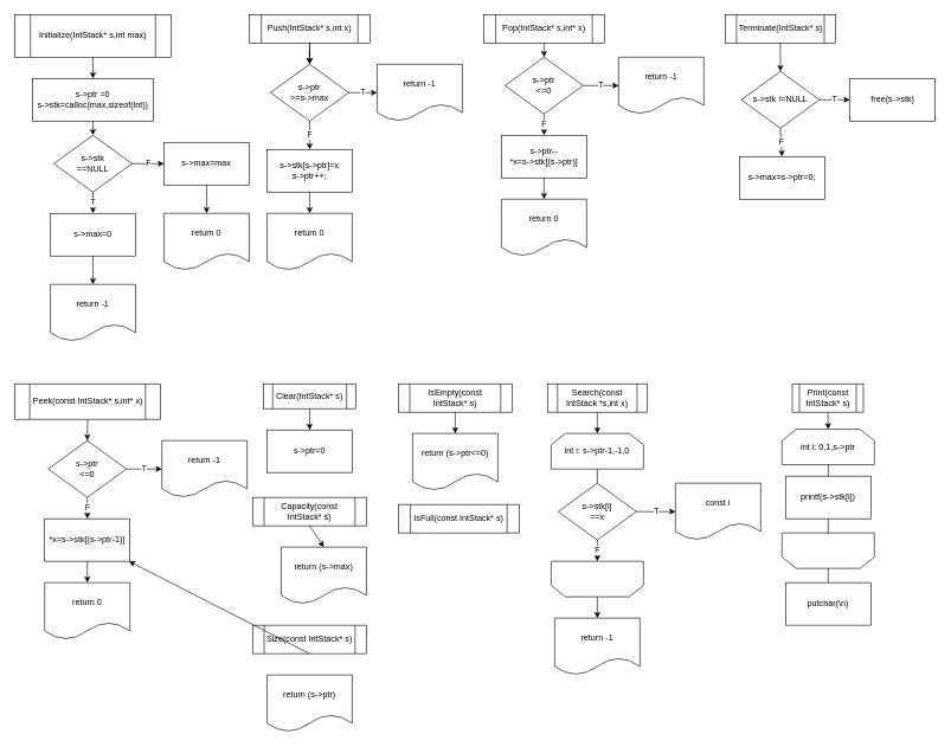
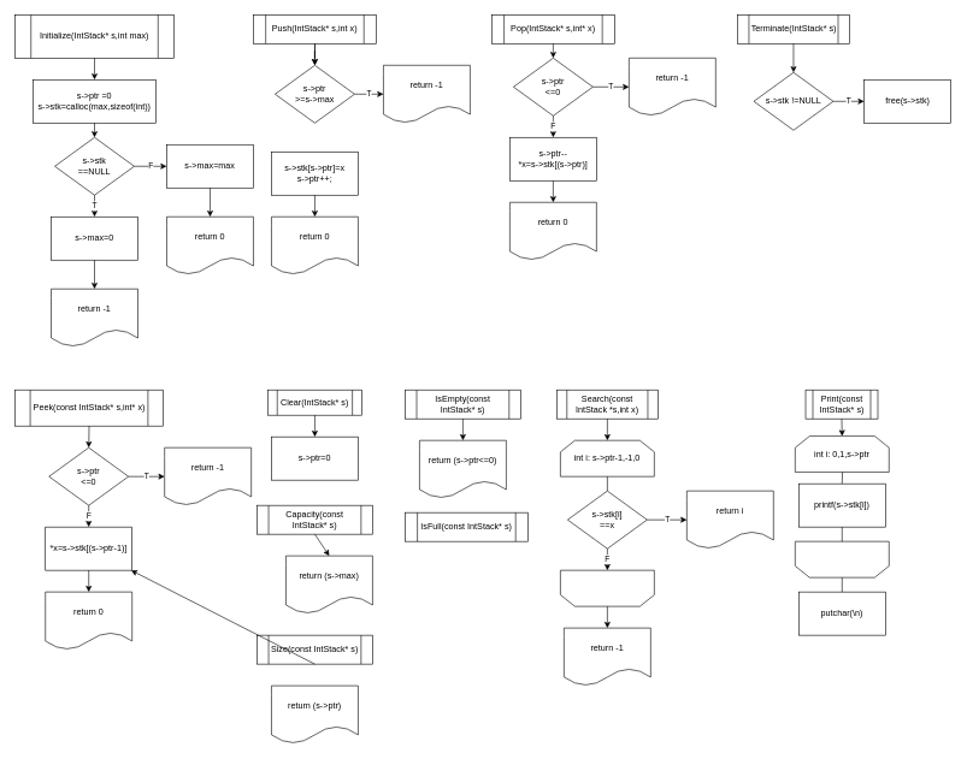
  <mxCell id="0" />
  <mxCell id="1" parent="0" />
  <mxCell id="2" value="Terminate(IntStack* s)" style="shape=process;whiteSpace=wrap;html=1;backgroundOutline=1;" parent="1" vertex="1"><mxGeometry x="1020" y="20" width="155.5" height="40" as="geometry" /></mxCell>
  <mxCell id="3" value="" style="edgeStyle=orthogonalEdgeStyle;rounded=0;orthogonalLoop=1;jettySize=auto;html=1;" edge="1" parent="1" source="4" target="23"><mxGeometry relative="1" as="geometry" /></mxCell>
  <mxCell id="4" value="Push(IntStack* s,int x)" style="shape=process;whiteSpace=wrap;html=1;backgroundOutline=1;" parent="1" vertex="1"><mxGeometry x="350" y="20" width="170" height="40" as="geometry" /></mxCell>
  <mxCell id="5" value="Pop(IntStack* s,int* x)" style="shape=process;whiteSpace=wrap;html=1;backgroundOutline=1;" parent="1" vertex="1"><mxGeometry x="680" y="20" width="170" height="40" as="geometry" /></mxCell>
  <mxCell id="6" value="Peek(const IntStack* s,int* x)" style="shape=process;whiteSpace=wrap;html=1;backgroundOutline=1;" parent="1" vertex="1"><mxGeometry x="20" y="540" width="205" height="50" as="geometry" /></mxCell>
  <mxCell id="7" value="Print(const IntStack* s)" style="shape=process;whiteSpace=wrap;html=1;backgroundOutline=1;" parent="1" vertex="1"><mxGeometry x="1114.5" y="540" width="100" height="40" as="geometry" /></mxCell>
  <mxCell id="8" value="Clear(IntStack* s)" style="shape=process;whiteSpace=wrap;html=1;backgroundOutline=1;" parent="1" vertex="1"><mxGeometry x="370" y="540" width="130" height="35" as="geometry" /></mxCell>
  <mxCell id="9" value="Search(const IntStack *s,int x)" style="shape=process;whiteSpace=wrap;html=1;backgroundOutline=1;" parent="1" vertex="1"><mxGeometry x="770" y="540" width="140" height="40" as="geometry" /></mxCell>
  <mxCell id="10" value="Initialize(IntStack* s,int max)" style="shape=process;whiteSpace=wrap;html=1;backgroundOutline=1;" parent="1" vertex="1"><mxGeometry x="20" y="20" width="220" height="60" as="geometry" /></mxCell>
  <mxCell id="11" value="s-&amp;gt;ptr =0&lt;br&gt;s-&amp;gt;stk=calloc(max,sizeof(int))" style="rounded=0;whiteSpace=wrap;html=1;" parent="1" vertex="1"><mxGeometry x="45" y="110" width="170" height="60" as="geometry" /></mxCell>
  <mxCell id="12" value="s-&amp;gt;stk&lt;br&gt;==NULL" style="rhombus;whiteSpace=wrap;html=1;" parent="1" vertex="1"><mxGeometry x="75" y="190" width="110" height="80" as="geometry" /></mxCell>
  <mxCell id="13" value="s-&amp;gt;max=0" style="rounded=0;whiteSpace=wrap;html=1;" parent="1" vertex="1"><mxGeometry x="70" y="300" width="120" height="60" as="geometry" /></mxCell>
  <mxCell id="14" value="return -1" style="shape=document;whiteSpace=wrap;html=1;boundedLbl=1;" parent="1" vertex="1"><mxGeometry x="70" y="400" width="120" height="80" as="geometry" /></mxCell>
  <mxCell id="15" value="s-&amp;gt;max=max" style="rounded=0;whiteSpace=wrap;html=1;" parent="1" vertex="1"><mxGeometry x="230" y="200" width="120" height="60" as="geometry" /></mxCell>
  <mxCell id="16" value="return 0" style="shape=document;whiteSpace=wrap;html=1;boundedLbl=1;" parent="1" vertex="1"><mxGeometry x="230" y="300" width="120" height="80" as="geometry" /></mxCell>
  <mxCell id="17" value="" style="endArrow=classic;html=1;rounded=0;exitX=0.5;exitY=1;exitDx=0;exitDy=0;entryX=0.5;entryY=0;entryDx=0;entryDy=0;" parent="1" source="10" target="11" edge="1"><mxGeometry width="50" height="50" relative="1" as="geometry"><mxPoint x="250" y="280" as="sourcePoint" /><mxPoint x="300" y="230" as="targetPoint" /></mxGeometry></mxCell>
  <mxCell id="18" value="" style="endArrow=classic;html=1;rounded=0;exitX=0.5;exitY=1;exitDx=0;exitDy=0;entryX=0.5;entryY=0;entryDx=0;entryDy=0;" parent="1" source="11" target="12" edge="1"><mxGeometry width="50" height="50" relative="1" as="geometry"><mxPoint x="140" y="90" as="sourcePoint" /><mxPoint x="140" y="120" as="targetPoint" /></mxGeometry></mxCell>
  <mxCell id="19" value="F" style="endArrow=classic;html=1;rounded=0;exitX=1;exitY=0.5;exitDx=0;exitDy=0;entryX=0;entryY=0.5;entryDx=0;entryDy=0;" parent="1" source="12" target="15" edge="1"><mxGeometry width="50" height="50" relative="1" as="geometry"><mxPoint x="150" y="100" as="sourcePoint" /><mxPoint x="260" y="150" as="targetPoint" /></mxGeometry></mxCell>
  <mxCell id="20" value="T" style="endArrow=classic;html=1;rounded=0;exitX=0.5;exitY=1;exitDx=0;exitDy=0;entryX=0.5;entryY=0;entryDx=0;entryDy=0;" parent="1" source="12" target="13" edge="1"><mxGeometry width="50" height="50" relative="1" as="geometry"><mxPoint x="195" y="240" as="sourcePoint" /><mxPoint x="240" y="240" as="targetPoint" /></mxGeometry></mxCell>
  <mxCell id="21" value="" style="endArrow=classic;html=1;rounded=0;exitX=0.5;exitY=1;exitDx=0;exitDy=0;entryX=0.5;entryY=0;entryDx=0;entryDy=0;" edge="1" parent="1" source="13" target="14"><mxGeometry width="50" height="50" relative="1" as="geometry"><mxPoint x="140" y="280" as="sourcePoint" /><mxPoint x="140" y="310" as="targetPoint" /></mxGeometry></mxCell>
  <mxCell id="22" value="" style="endArrow=classic;html=1;rounded=0;exitX=0.5;exitY=1;exitDx=0;exitDy=0;entryX=0.5;entryY=0;entryDx=0;entryDy=0;" edge="1" parent="1" source="15" target="16"><mxGeometry width="50" height="50" relative="1" as="geometry"><mxPoint x="150" y="290" as="sourcePoint" /><mxPoint x="150" y="320" as="targetPoint" /></mxGeometry></mxCell>
  <mxCell id="23" value="s-&amp;gt;ptr&lt;br&gt;&amp;gt;=s-&amp;gt;max" style="rhombus;whiteSpace=wrap;html=1;" vertex="1" parent="1"><mxGeometry x="380" y="90" width="110" height="80" as="geometry" /></mxCell>
  <mxCell id="24" value="return -1" style="shape=document;whiteSpace=wrap;html=1;boundedLbl=1;" vertex="1" parent="1"><mxGeometry x="530" y="90" width="120" height="80" as="geometry" /></mxCell>
  <mxCell id="25" value="s-&amp;gt;stk[s-&amp;gt;ptr]=x&lt;br&gt;s-&amp;gt;ptr++;" style="rounded=0;whiteSpace=wrap;html=1;" vertex="1" parent="1"><mxGeometry x="375" y="210" width="120" height="60" as="geometry" /></mxCell>
  <mxCell id="26" value="return 0" style="shape=document;whiteSpace=wrap;html=1;boundedLbl=1;" vertex="1" parent="1"><mxGeometry x="375" y="300" width="120" height="80" as="geometry" /></mxCell>
  <mxCell id="27" value="" style="endArrow=classic;html=1;rounded=0;exitX=0.5;exitY=1;exitDx=0;exitDy=0;entryX=0.5;entryY=0;entryDx=0;entryDy=0;" edge="1" parent="1" source="4" target="23"><mxGeometry width="50" height="50" relative="1" as="geometry"><mxPoint x="160" y="260" as="sourcePoint" /><mxPoint x="160" y="300" as="targetPoint" /></mxGeometry></mxCell>
  <mxCell id="28" value="T" style="endArrow=classic;html=1;rounded=0;exitX=1;exitY=0.5;exitDx=0;exitDy=0;entryX=0;entryY=0.5;entryDx=0;entryDy=0;" edge="1" parent="1" source="23" target="24"><mxGeometry width="50" height="50" relative="1" as="geometry"><mxPoint x="445" y="70" as="sourcePoint" /><mxPoint x="445" y="100" as="targetPoint" /></mxGeometry></mxCell>
- <mxCell id="29" value="F" style="endArrow=classic;html=1;rounded=0;exitX=0.5;exitY=1;exitDx=0;exitDy=0;entryX=0.5;entryY=0;entryDx=0;entryDy=0;" edge="1" parent="1" source="23" target="25"><mxGeometry width="50" height="50" relative="1" as="geometry"><mxPoint x="445" y="70" as="sourcePoint" /><mxPoint x="445" y="100" as="targetPoint" /></mxGeometry></mxCell>
  <mxCell id="30" value="" style="endArrow=classic;html=1;rounded=0;exitX=0.5;exitY=1;exitDx=0;exitDy=0;entryX=0.5;entryY=0;entryDx=0;entryDy=0;" edge="1" parent="1" source="25" target="26"><mxGeometry width="50" height="50" relative="1" as="geometry"><mxPoint x="445" y="70" as="sourcePoint" /><mxPoint x="445" y="100" as="targetPoint" /></mxGeometry></mxCell>
  <mxCell id="31" value="s-&amp;gt;ptr&lt;br&gt;&amp;lt;=0" style="rhombus;whiteSpace=wrap;html=1;" vertex="1" parent="1"><mxGeometry x="710" y="80" width="110" height="80" as="geometry" /></mxCell>
  <mxCell id="32" value="return -1" style="shape=document;whiteSpace=wrap;html=1;boundedLbl=1;" vertex="1" parent="1"><mxGeometry x="870" y="80" width="120" height="80" as="geometry" /></mxCell>
  <mxCell id="33" value="T" style="endArrow=classic;html=1;rounded=0;exitX=1;exitY=0.5;exitDx=0;exitDy=0;entryX=0;entryY=0.5;entryDx=0;entryDy=0;" edge="1" parent="1" target="32" source="31"><mxGeometry width="50" height="50" relative="1" as="geometry"><mxPoint x="850" y="120" as="sourcePoint" /><mxPoint x="805" y="90" as="targetPoint" /></mxGeometry></mxCell>
  <mxCell id="34" value="s-&amp;gt;ptr--&lt;br&gt;*x=s-&amp;gt;stk[(s-&amp;gt;ptr)]" style="rounded=0;whiteSpace=wrap;html=1;" vertex="1" parent="1"><mxGeometry x="705" y="190" width="120" height="60" as="geometry" /></mxCell>
  <mxCell id="35" value="return 0" style="shape=document;whiteSpace=wrap;html=1;boundedLbl=1;" vertex="1" parent="1"><mxGeometry x="705" y="280" width="120" height="80" as="geometry" /></mxCell>
  <mxCell id="36" value="F" style="endArrow=classic;html=1;rounded=0;exitX=0.5;exitY=1;exitDx=0;exitDy=0;entryX=0.5;entryY=0;entryDx=0;entryDy=0;" edge="1" parent="1" target="34" source="31"><mxGeometry width="50" height="50" relative="1" as="geometry"><mxPoint x="760" y="190" as="sourcePoint" /><mxPoint x="770" y="120" as="targetPoint" /></mxGeometry></mxCell>
  <mxCell id="37" value="" style="endArrow=classic;html=1;rounded=0;exitX=0.5;exitY=1;exitDx=0;exitDy=0;entryX=0.5;entryY=0;entryDx=0;entryDy=0;" edge="1" parent="1" source="34" target="35"><mxGeometry width="50" height="50" relative="1" as="geometry"><mxPoint x="775" y="50" as="sourcePoint" /><mxPoint x="775" y="80" as="targetPoint" /></mxGeometry></mxCell>
  <mxCell id="38" value="" style="endArrow=classic;html=1;rounded=0;exitX=0.5;exitY=1;exitDx=0;exitDy=0;entryX=0.5;entryY=0;entryDx=0;entryDy=0;" edge="1" parent="1" source="5" target="31"><mxGeometry width="50" height="50" relative="1" as="geometry"><mxPoint x="395" y="70" as="sourcePoint" /><mxPoint x="395" y="100" as="targetPoint" /></mxGeometry></mxCell>
  <mxCell id="39" value="s-&amp;gt;ptr&lt;br&gt;&amp;lt;=0" style="rhombus;whiteSpace=wrap;html=1;" vertex="1" parent="1"><mxGeometry x="67" y="620" width="110" height="80" as="geometry" /></mxCell>
  <mxCell id="40" value="return -1" style="shape=document;whiteSpace=wrap;html=1;boundedLbl=1;" vertex="1" parent="1"><mxGeometry x="227" y="620" width="120" height="80" as="geometry" /></mxCell>
  <mxCell id="41" value="T" style="endArrow=classic;html=1;rounded=0;exitX=1;exitY=0.5;exitDx=0;exitDy=0;entryX=0;entryY=0.5;entryDx=0;entryDy=0;" edge="1" parent="1" source="39" target="40"><mxGeometry width="50" height="50" relative="1" as="geometry"><mxPoint x="207" y="660" as="sourcePoint" /><mxPoint x="162" y="630" as="targetPoint" /></mxGeometry></mxCell>
  <mxCell id="42" value="*x=s-&amp;gt;stk[(s-&amp;gt;ptr-1)]" style="rounded=0;whiteSpace=wrap;html=1;" vertex="1" parent="1"><mxGeometry x="62" y="730" width="120" height="60" as="geometry" /></mxCell>
  <mxCell id="43" value="return 0" style="shape=document;whiteSpace=wrap;html=1;boundedLbl=1;" vertex="1" parent="1"><mxGeometry x="62" y="820" width="120" height="80" as="geometry" /></mxCell>
  <mxCell id="44" value="F" style="endArrow=classic;html=1;rounded=0;exitX=0.5;exitY=1;exitDx=0;exitDy=0;entryX=0.5;entryY=0;entryDx=0;entryDy=0;" edge="1" parent="1" source="39" target="42"><mxGeometry width="50" height="50" relative="1" as="geometry"><mxPoint x="117" y="730" as="sourcePoint" /><mxPoint x="127" y="660" as="targetPoint" /></mxGeometry></mxCell>
  <mxCell id="45" value="" style="endArrow=classic;html=1;rounded=0;exitX=0.5;exitY=1;exitDx=0;exitDy=0;entryX=0.5;entryY=0;entryDx=0;entryDy=0;" edge="1" parent="1" source="42" target="43"><mxGeometry width="50" height="50" relative="1" as="geometry"><mxPoint x="132" y="590" as="sourcePoint" /><mxPoint x="132" y="620" as="targetPoint" /></mxGeometry></mxCell>
  <mxCell id="46" value="" style="endArrow=classic;html=1;rounded=0;exitX=0.5;exitY=1;exitDx=0;exitDy=0;entryX=0.5;entryY=0;entryDx=0;entryDy=0;" edge="1" parent="1" target="39" source="6"><mxGeometry width="50" height="50" relative="1" as="geometry"><mxPoint x="117" y="600" as="sourcePoint" /><mxPoint x="-253" y="640" as="targetPoint" /></mxGeometry></mxCell>
  <mxCell id="47" value="s-&amp;gt;ptr=0" style="rounded=0;whiteSpace=wrap;html=1;" vertex="1" parent="1"><mxGeometry x="375" y="605" width="120" height="60" as="geometry" /></mxCell>
  <mxCell id="48" value="" style="endArrow=classic;html=1;rounded=0;exitX=0.5;exitY=1;exitDx=0;exitDy=0;entryX=0.5;entryY=0;entryDx=0;entryDy=0;" edge="1" parent="1" source="8" target="47"><mxGeometry width="50" height="50" relative="1" as="geometry"><mxPoint x="475" y="285" as="sourcePoint" /><mxPoint x="475" y="315" as="targetPoint" /></mxGeometry></mxCell>
  <mxCell id="49" value="Capacity(const IntStack* s)" style="shape=process;whiteSpace=wrap;html=1;backgroundOutline=1;" vertex="1" parent="1"><mxGeometry x="355" y="700" width="160" height="40" as="geometry" /></mxCell>
  <mxCell id="50" value="return (s-&amp;gt;max)" style="shape=document;whiteSpace=wrap;html=1;boundedLbl=1;" vertex="1" parent="1"><mxGeometry x="395" y="770" width="120" height="80" as="geometry" /></mxCell>
  <mxCell id="51" value="" style="endArrow=classic;html=1;rounded=0;exitX=0.5;exitY=1;exitDx=0;exitDy=0;entryX=0.5;entryY=0;entryDx=0;entryDy=0;" edge="1" parent="1" source="49" target="50"><mxGeometry width="50" height="50" relative="1" as="geometry"><mxPoint x="490" y="440" as="sourcePoint" /><mxPoint x="490" y="470" as="targetPoint" /></mxGeometry></mxCell>
  <mxCell id="52" value="Size(const IntStack* s)" style="shape=process;whiteSpace=wrap;html=1;backgroundOutline=1;" vertex="1" parent="1"><mxGeometry x="355" y="880" width="160" height="40" as="geometry" /></mxCell>
  <mxCell id="53" value="return (s-&amp;gt;ptr)" style="shape=document;whiteSpace=wrap;html=1;boundedLbl=1;" vertex="1" parent="1"><mxGeometry x="375" y="950" width="120" height="80" as="geometry" /></mxCell>
  <mxCell id="54" value="" style="endArrow=classic;html=1;rounded=0;exitX=0.5;exitY=1;exitDx=0;exitDy=0;" edge="1" parent="1" source="52" target="42"><mxGeometry width="50" height="50" relative="1" as="geometry"><mxPoint x="490" y="620" as="sourcePoint" /><mxPoint x="490" y="650" as="targetPoint" /></mxGeometry></mxCell>
  <mxCell id="55" value="IsEmpty(const IntStack* s)" style="shape=process;whiteSpace=wrap;html=1;backgroundOutline=1;" vertex="1" parent="1"><mxGeometry x="560" y="540" width="160" height="40" as="geometry" /></mxCell>
  <mxCell id="56" value="return (s-&amp;gt;ptr&amp;lt;=0)" style="shape=document;whiteSpace=wrap;html=1;boundedLbl=1;" vertex="1" parent="1"><mxGeometry x="580" y="610" width="120" height="80" as="geometry" /></mxCell>
  <mxCell id="57" value="" style="endArrow=classic;html=1;rounded=0;exitX=0.5;exitY=1;exitDx=0;exitDy=0;entryX=0.5;entryY=0;entryDx=0;entryDy=0;" edge="1" parent="1" source="55" target="56"><mxGeometry width="50" height="50" relative="1" as="geometry"><mxPoint x="695" y="280" as="sourcePoint" /><mxPoint x="695" y="310" as="targetPoint" /></mxGeometry></mxCell>
  <mxCell id="58" value="IsFull(const IntStack* s)" style="shape=process;whiteSpace=wrap;html=1;backgroundOutline=1;" vertex="1" parent="1"><mxGeometry x="560" y="710" width="170" height="40" as="geometry" /></mxCell>
  <mxCell id="59" value="int i: s-&amp;gt;ptr-1,-1,0" style="shape=loopLimit;whiteSpace=wrap;html=1;" vertex="1" parent="1"><mxGeometry x="775" y="610" width="130" height="50" as="geometry" /></mxCell>
  <mxCell id="60" value="" style="shape=loopLimit;whiteSpace=wrap;html=1;rotation=-180;" vertex="1" parent="1"><mxGeometry x="775" y="790" width="130" height="50" as="geometry" /></mxCell>
  <mxCell id="61" value="s-&amp;gt;stk[i]&lt;br&gt;==x" style="rhombus;whiteSpace=wrap;html=1;" vertex="1" parent="1"><mxGeometry x="785" y="680" width="110" height="80" as="geometry" /></mxCell>
- <mxCell id="62" value="const i" style="shape=document;whiteSpace=wrap;html=1;boundedLbl=1;" vertex="1" parent="1"><mxGeometry x="950" y="680" width="120" height="80" as="geometry" /></mxCell>
+ <mxCell id="62" value="return i" style="shape=document;whiteSpace=wrap;html=1;boundedLbl=1;" vertex="1" parent="1"><mxGeometry x="950" y="680" width="120" height="80" as="geometry" /></mxCell>
  <mxCell id="63" value="return -1" style="shape=document;whiteSpace=wrap;html=1;boundedLbl=1;" vertex="1" parent="1"><mxGeometry x="780" y="870" width="120" height="80" as="geometry" /></mxCell>
  <mxCell id="64" value="" style="endArrow=classic;html=1;rounded=0;exitX=0.5;exitY=1;exitDx=0;exitDy=0;entryX=0.5;entryY=0;entryDx=0;entryDy=0;" edge="1" parent="1" source="9" target="59"><mxGeometry width="50" height="50" relative="1" as="geometry"><mxPoint x="630" y="590" as="sourcePoint" /><mxPoint x="630" y="620" as="targetPoint" /></mxGeometry></mxCell>
  <mxCell id="65" value="" style="endArrow=none;html=1;rounded=0;entryX=0.5;entryY=1;entryDx=0;entryDy=0;exitX=0.5;exitY=0;exitDx=0;exitDy=0;" edge="1" parent="1" source="61" target="59"><mxGeometry width="50" height="50" relative="1" as="geometry"><mxPoint x="740" y="690" as="sourcePoint" /><mxPoint x="790" y="640" as="targetPoint" /></mxGeometry></mxCell>
  <mxCell id="66" value="T" style="endArrow=classic;html=1;rounded=0;exitX=1;exitY=0.5;exitDx=0;exitDy=0;entryX=0;entryY=0.5;entryDx=0;entryDy=0;" edge="1" parent="1" source="61" target="62"><mxGeometry width="50" height="50" relative="1" as="geometry"><mxPoint x="850" y="590" as="sourcePoint" /><mxPoint x="850" y="620" as="targetPoint" /></mxGeometry></mxCell>
  <mxCell id="67" value="F" style="endArrow=classic;html=1;rounded=0;exitX=0.5;exitY=1;exitDx=0;exitDy=0;entryX=0.5;entryY=1;entryDx=0;entryDy=0;" edge="1" parent="1" source="61" target="60"><mxGeometry width="50" height="50" relative="1" as="geometry"><mxPoint x="905" y="730" as="sourcePoint" /><mxPoint x="960" y="720" as="targetPoint" /></mxGeometry></mxCell>
  <mxCell id="68" value="" style="endArrow=classic;html=1;rounded=0;exitX=0.5;exitY=0;exitDx=0;exitDy=0;entryX=0.5;entryY=0;entryDx=0;entryDy=0;" edge="1" parent="1" source="60" target="63"><mxGeometry width="50" height="50" relative="1" as="geometry"><mxPoint x="850" y="590" as="sourcePoint" /><mxPoint x="850" y="620" as="targetPoint" /></mxGeometry></mxCell>
  <mxCell id="69" value="int i: 0,1,s-&amp;gt;ptr" style="shape=loopLimit;whiteSpace=wrap;html=1;" vertex="1" parent="1"><mxGeometry x="1100" y="604" width="130" height="50" as="geometry" /></mxCell>
  <mxCell id="70" value="" style="shape=loopLimit;whiteSpace=wrap;html=1;rotation=-180;" vertex="1" parent="1"><mxGeometry x="1100" y="750" width="130" height="50" as="geometry" /></mxCell>
  <mxCell id="71" value="" style="endArrow=classic;html=1;rounded=0;exitX=0.5;exitY=1;exitDx=0;exitDy=0;entryX=0.5;entryY=0;entryDx=0;entryDy=0;" edge="1" parent="1" target="69" source="7"><mxGeometry width="50" height="50" relative="1" as="geometry"><mxPoint x="1162" y="595" as="sourcePoint" /><mxPoint x="952" y="635" as="targetPoint" /></mxGeometry></mxCell>
  <mxCell id="72" value="" style="endArrow=none;html=1;rounded=0;exitX=0.5;exitY=0;exitDx=0;exitDy=0;" edge="1" parent="1" source="74"><mxGeometry width="50" height="50" relative="1" as="geometry"><mxPoint x="1165" y="674" as="sourcePoint" /><mxPoint x="1165.5" y="654" as="targetPoint" /></mxGeometry></mxCell>
  <mxCell id="73" value="" style="endArrow=classic;html=1;rounded=0;exitX=0.5;exitY=0;exitDx=0;exitDy=0;entryX=0.5;entryY=0;entryDx=0;entryDy=0;" edge="1" parent="1" source="70"><mxGeometry width="50" height="50" relative="1" as="geometry"><mxPoint x="1175" y="584" as="sourcePoint" /><mxPoint x="1165" y="864" as="targetPoint" /></mxGeometry></mxCell>
  <mxCell id="74" value="printf(s-&amp;gt;stk[i])" style="rounded=0;whiteSpace=wrap;html=1;" vertex="1" parent="1"><mxGeometry x="1105" y="670" width="120" height="60" as="geometry" /></mxCell>
  <mxCell id="75" value="" style="endArrow=none;html=1;rounded=0;exitX=0.5;exitY=1;exitDx=0;exitDy=0;entryX=0.5;entryY=1;entryDx=0;entryDy=0;" edge="1" parent="1" source="70" target="74"><mxGeometry width="50" height="50" relative="1" as="geometry"><mxPoint x="1175.5" y="680" as="sourcePoint" /><mxPoint x="1175.5" y="664" as="targetPoint" /></mxGeometry></mxCell>
  <mxCell id="76" value="putchar(\n)" style="rounded=0;whiteSpace=wrap;html=1;" vertex="1" parent="1"><mxGeometry x="1105" y="820" width="120" height="60" as="geometry" /></mxCell>
  <mxCell id="77" value="s-&amp;gt;stk !=NULL" style="rhombus;whiteSpace=wrap;html=1;" vertex="1" parent="1"><mxGeometry x="1042.75" y="100" width="110" height="80" as="geometry" /></mxCell>
  <mxCell id="78" value="T" style="endArrow=classic;html=1;rounded=0;exitX=1;exitY=0.5;exitDx=0;exitDy=0;entryX=0;entryY=0.5;entryDx=0;entryDy=0;" edge="1" parent="1" source="77" target="82"><mxGeometry width="50" height="50" relative="1" as="geometry"><mxPoint x="1165" y="155" as="sourcePoint" /><mxPoint x="1185" y="155" as="targetPoint" /></mxGeometry></mxCell>
- <mxCell id="79" value="s-&amp;gt;max=s-&amp;gt;ptr=0;" style="rounded=0;whiteSpace=wrap;html=1;" vertex="1" parent="1"><mxGeometry x="1040" y="220" width="120" height="60" as="geometry" /></mxCell>
- <mxCell id="80" value="F" style="endArrow=classic;html=1;rounded=0;exitX=0.5;exitY=1;exitDx=0;exitDy=0;entryX=0.5;entryY=0;entryDx=0;entryDy=0;" edge="1" parent="1" source="77" target="79"><mxGeometry width="50" height="50" relative="1" as="geometry"><mxPoint x="1075" y="225" as="sourcePoint" /><mxPoint x="1085" y="155" as="targetPoint" /></mxGeometry></mxCell>
  <mxCell id="81" value="" style="endArrow=classic;html=1;rounded=0;entryX=0.5;entryY=0;entryDx=0;entryDy=0;exitX=0.5;exitY=1;exitDx=0;exitDy=0;" edge="1" parent="1" target="77" source="2"><mxGeometry width="50" height="50" relative="1" as="geometry"><mxPoint x="1080.5" y="95" as="sourcePoint" /><mxPoint x="710" y="135" as="targetPoint" /></mxGeometry></mxCell>
  <mxCell id="82" value="free(s-&amp;gt;stk)" style="rounded=0;whiteSpace=wrap;html=1;" vertex="1" parent="1"><mxGeometry x="1195.5" y="110" width="120" height="60" as="geometry" /></mxCell>
